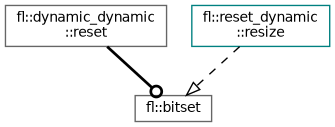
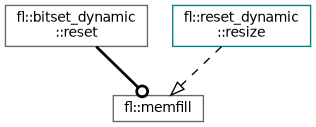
  digraph {
    rankdir=TB
    node [color=gray40 fillcolor=white fontname=Helvetica fontsize=10 shape=box style=filled]
    edge [color=black fontname=Helvetica fontsize=10 labelfontname=Helvetica labelfontsize=10]
-   n1 [height=0.2 label="fl::dynamic_dynamic\l::reset" width=0.4]
-   n2 [height=0.2 label="fl::bitset" width=0.4]
+   n1 [height=0.2 label="fl::bitset_dynamic\l::reset" width=0.4]
+   n2 [height=0.2 label="fl::memfill" width=0.4]
    n3 [color=teal height=0.2 label="fl::reset_dynamic\l::resize" width=0.4]
    n1 -> n2 [arrowhead=odot style=bold]
    n3 -> n2 [arrowhead=onormal style=dashed]
  }
